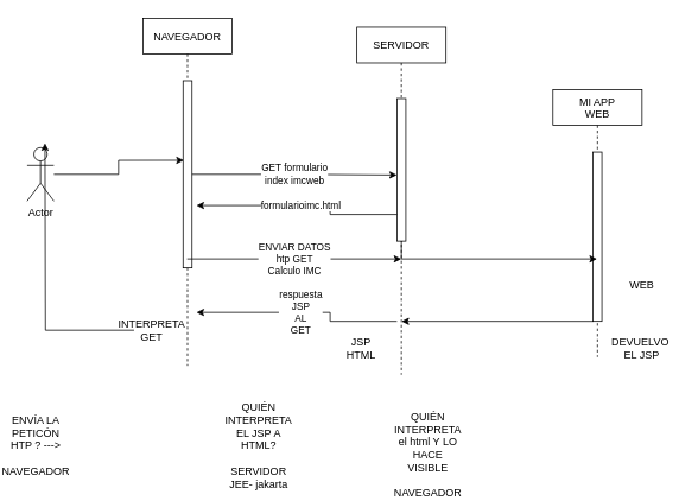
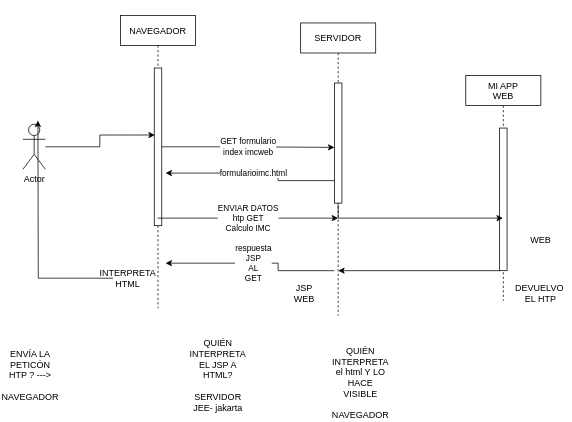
  <mxCell id="0" />
  <mxCell id="1" parent="0" />
  <mxCell id="2" value="NAVEGADOR" style="shape=umlLifeline;perimeter=lifelinePerimeter;container=1;collapsible=0;recursiveResize=0;rounded=0;shadow=0;strokeWidth=1;" parent="1" vertex="1"><mxGeometry x="160" y="20" width="100" height="390" as="geometry" /></mxCell>
  <mxCell id="3" value="" style="points=[];perimeter=orthogonalPerimeter;rounded=0;shadow=0;strokeWidth=1;" parent="2" vertex="1"><mxGeometry x="45" y="70" width="10" height="210" as="geometry" /></mxCell>
  <mxCell id="4" value="SERVIDOR" style="shape=umlLifeline;perimeter=lifelinePerimeter;container=1;collapsible=0;recursiveResize=0;rounded=0;shadow=0;strokeWidth=1;" parent="1" vertex="1"><mxGeometry x="400" y="30" width="100" height="390" as="geometry" /></mxCell>
  <mxCell id="5" value="" style="points=[];perimeter=orthogonalPerimeter;rounded=0;shadow=0;strokeWidth=1;" parent="4" vertex="1"><mxGeometry x="45" y="80" width="10" height="160" as="geometry" /></mxCell>
  <mxCell id="6" style="edgeStyle=orthogonalEdgeStyle;rounded=0;orthogonalLoop=1;jettySize=auto;html=1;entryX=0.083;entryY=0.425;entryDx=0;entryDy=0;entryPerimeter=0;" edge="1" parent="1" source="7" target="3"><mxGeometry relative="1" as="geometry"><mxPoint x="130" y="190" as="targetPoint" /></mxGeometry></mxCell>
  <mxCell id="7" value="Actor" style="shape=umlActor;verticalLabelPosition=bottom;verticalAlign=top;html=1;outlineConnect=0;" vertex="1" parent="1"><mxGeometry x="30" y="165" width="30" height="60" as="geometry" /></mxCell>
  <mxCell id="8" value="MI APP&#10;WEB" style="shape=umlLifeline;perimeter=lifelinePerimeter;container=1;collapsible=0;recursiveResize=0;rounded=0;shadow=0;strokeWidth=1;" vertex="1" parent="1"><mxGeometry x="620" y="100" width="100" height="300" as="geometry" /></mxCell>
  <mxCell id="9" value="" style="points=[];perimeter=orthogonalPerimeter;rounded=0;shadow=0;strokeWidth=1;" vertex="1" parent="8"><mxGeometry x="45" y="70" width="10" height="190" as="geometry" /></mxCell>
  <mxCell id="10" value="GET formulario&lt;br&gt;index imcweb" style="edgeStyle=orthogonalEdgeStyle;rounded=0;orthogonalLoop=1;jettySize=auto;html=1;entryX=0;entryY=0.536;entryDx=0;entryDy=0;entryPerimeter=0;" edge="1" parent="1" source="3" target="5"><mxGeometry relative="1" as="geometry" /></mxCell>
  <mxCell id="11" value="formularioimc.html" style="edgeStyle=orthogonalEdgeStyle;rounded=0;orthogonalLoop=1;jettySize=auto;html=1;" edge="1" parent="1" source="5"><mxGeometry relative="1" as="geometry"><mxPoint x="220" y="230" as="targetPoint" /><Array as="points"><mxPoint x="370" y="240" /></Array></mxGeometry></mxCell>
  <mxCell id="12" value="ENVIAR DATOS&lt;br&gt;htp GET&lt;br&gt;Calculo IMC" style="endArrow=classic;html=1;" edge="1" parent="1" source="2"><mxGeometry width="50" height="50" relative="1" as="geometry"><mxPoint x="510" y="350" as="sourcePoint" /><mxPoint x="450" y="290" as="targetPoint" /></mxGeometry></mxCell>
  <mxCell id="13" style="edgeStyle=orthogonalEdgeStyle;rounded=0;orthogonalLoop=1;jettySize=auto;html=1;" edge="1" parent="1" source="5" target="8"><mxGeometry relative="1" as="geometry"><Array as="points"><mxPoint x="450" y="290" /></Array></mxGeometry></mxCell>
  <mxCell id="14" value="WEB" style="text;html=1;strokeColor=none;fillColor=none;align=center;verticalAlign=middle;whiteSpace=wrap;rounded=0;" vertex="1" parent="1"><mxGeometry x="700" y="310" width="40" height="20" as="geometry" /></mxCell>
- <mxCell id="15" value="DEVUELVO&amp;nbsp;&lt;br&gt;EL JSP" style="text;html=1;strokeColor=none;fillColor=none;align=center;verticalAlign=middle;whiteSpace=wrap;rounded=0;" vertex="1" parent="1"><mxGeometry x="700" y="380" width="40" height="20" as="geometry" /></mxCell>
+ <mxCell id="15" value="DEVUELVO&amp;nbsp;&lt;br&gt;EL HTP" style="text;html=1;strokeColor=none;fillColor=none;align=center;verticalAlign=middle;whiteSpace=wrap;rounded=0;" vertex="1" parent="1"><mxGeometry x="700" y="380" width="40" height="20" as="geometry" /></mxCell>
  <mxCell id="16" style="edgeStyle=orthogonalEdgeStyle;rounded=0;orthogonalLoop=1;jettySize=auto;html=1;" edge="1" parent="1" source="9"><mxGeometry relative="1" as="geometry"><mxPoint x="450" y="360" as="targetPoint" /><Array as="points"><mxPoint x="450" y="360" /></Array></mxGeometry></mxCell>
- <mxCell id="17" value="JSP&lt;br&gt;HTML" style="text;html=1;strokeColor=none;fillColor=none;align=center;verticalAlign=middle;whiteSpace=wrap;rounded=0;" vertex="1" parent="1"><mxGeometry x="385" y="380" width="40" height="20" as="geometry" /></mxCell>
+ <mxCell id="17" value="JSP&lt;br&gt;WEB" style="text;html=1;strokeColor=none;fillColor=none;align=center;verticalAlign=middle;whiteSpace=wrap;rounded=0;" vertex="1" parent="1"><mxGeometry x="385" y="380" width="40" height="20" as="geometry" /></mxCell>
  <mxCell id="18" value="respuesta&lt;br&gt;JSP&lt;br&gt;AL&lt;br&gt;GET" style="edgeStyle=orthogonalEdgeStyle;rounded=0;orthogonalLoop=1;jettySize=auto;html=1;" edge="1" parent="1"><mxGeometry relative="1" as="geometry"><mxPoint x="220" y="350" as="targetPoint" /><mxPoint x="445" y="360" as="sourcePoint" /><Array as="points"><mxPoint x="370" y="360" /></Array></mxGeometry></mxCell>
  <mxCell id="19" style="edgeStyle=orthogonalEdgeStyle;rounded=0;orthogonalLoop=1;jettySize=auto;html=1;" edge="1" parent="1" source="20"><mxGeometry relative="1" as="geometry"><mxPoint x="50" y="160" as="targetPoint" /></mxGeometry></mxCell>
- <mxCell id="20" value="INTERPRETA&lt;br&gt;GET" style="text;html=1;strokeColor=none;fillColor=none;align=center;verticalAlign=middle;whiteSpace=wrap;rounded=0;" vertex="1" parent="1"><mxGeometry x="150" y="360" width="40" height="20" as="geometry" /></mxCell>
+ <mxCell id="20" value="INTERPRETA&lt;br&gt;HTML" style="text;html=1;strokeColor=none;fillColor=none;align=center;verticalAlign=middle;whiteSpace=wrap;rounded=0;" vertex="1" parent="1"><mxGeometry x="150" y="360" width="40" height="20" as="geometry" /></mxCell>
  <mxCell id="21" value="ENVÍA LA PETICÓN HTP ? ---&amp;gt;&lt;br&gt;&lt;br&gt;&lt;span&gt;NAVEGADOR&lt;/span&gt;" style="text;html=1;strokeColor=none;fillColor=none;align=center;verticalAlign=middle;whiteSpace=wrap;rounded=0;" vertex="1" parent="1"><mxGeometry x="20" y="490" width="40" height="20" as="geometry" /></mxCell>
  <mxCell id="22" value="QUIÉN&lt;br&gt;INTERPRETA&lt;br&gt;EL JSP A HTML?&lt;br&gt;&lt;br&gt;SERVIDOR JEE- jakarta" style="text;html=1;strokeColor=none;fillColor=none;align=center;verticalAlign=middle;whiteSpace=wrap;rounded=0;" vertex="1" parent="1"><mxGeometry x="270" y="490" width="40" height="20" as="geometry" /></mxCell>
  <mxCell id="23" value="QUIÉN&lt;br&gt;INTERPRETA&lt;br&gt;el html Y LO HACE VISIBLE&lt;br&gt;&lt;br&gt;NAVEGADOR" style="text;html=1;strokeColor=none;fillColor=none;align=center;verticalAlign=middle;whiteSpace=wrap;rounded=0;" vertex="1" parent="1"><mxGeometry x="460" y="500" width="40" height="20" as="geometry" /></mxCell>
